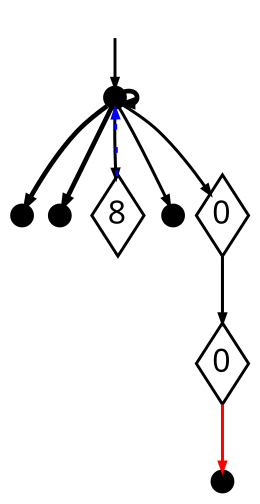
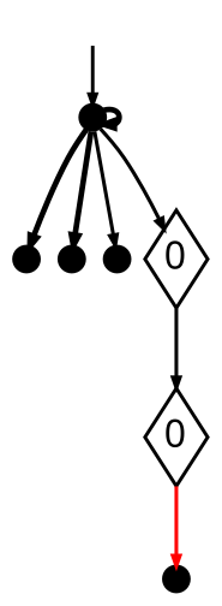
  digraph {
    nodesep=0.05
    rankdir=TB
    ranksep=0.1
    fontname="Noto Sans"
    node [fontname="Noto Sans" fontsize=6.0 margin=0.01 shape=point]
    edge [arrowhead=normal arrowsize=.3 fontname="Noto Sans" fontsize=6.0 margin=0.05 penwidth=1.0413926851582251]
    None [height=0.1 shape=none style=invis width=0.1]
    0 [height=0.1 width=0.5]
    1 [height=0.1 width=0.5]
    2 [height=0.1 width=0.5]
-   n5 [fontsize=11 height=0.05 label=8 shape=diamond width=0.05 xlabel=" "]
    3 [height=0.1 width=0.5]
    n7 [fontsize=11 height=0.05 label=0 shape=diamond width=0.05 xlabel=" "]
    n8 [fontsize=11 height=0.05 label=0 shape=diamond width=0.05 xlabel=" "]
    4 [height=0.1 width=0.5]
    subgraph sub_1 {
      rank=source
      None
    }
    None -> 0 [penwidth=""]
    0 -> 0 [label="  " penwidth=1.6127838567197355]
    0 -> 1 [label="  " penwidth=1.6127838567197355]
    0 -> 2 [label="  " penwidth=1.6127838567197355]
-   0 -> n5 [label="  "]
    0 -> 3 [label="  "]
    0 -> n7 [label="  "]
-   n5 -> 0 [color=blue label="  " style=dotted]
    n7 -> n8 [label="  "]
    n8 -> 4 [color=red label="  "]
  }
